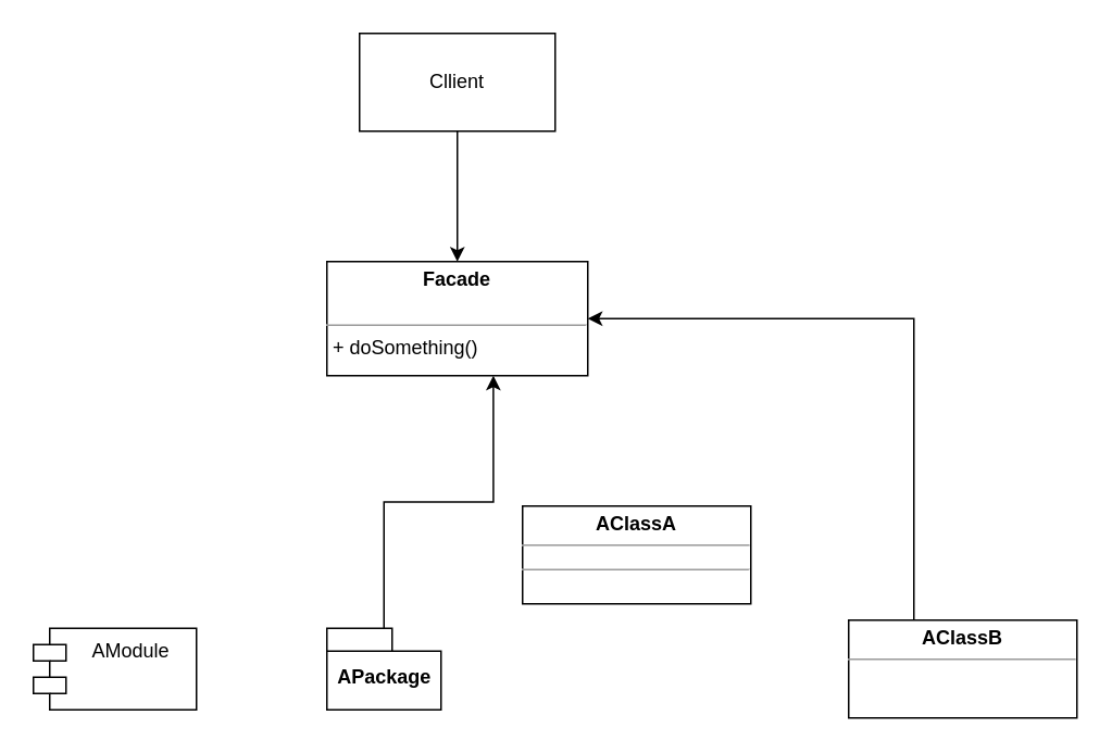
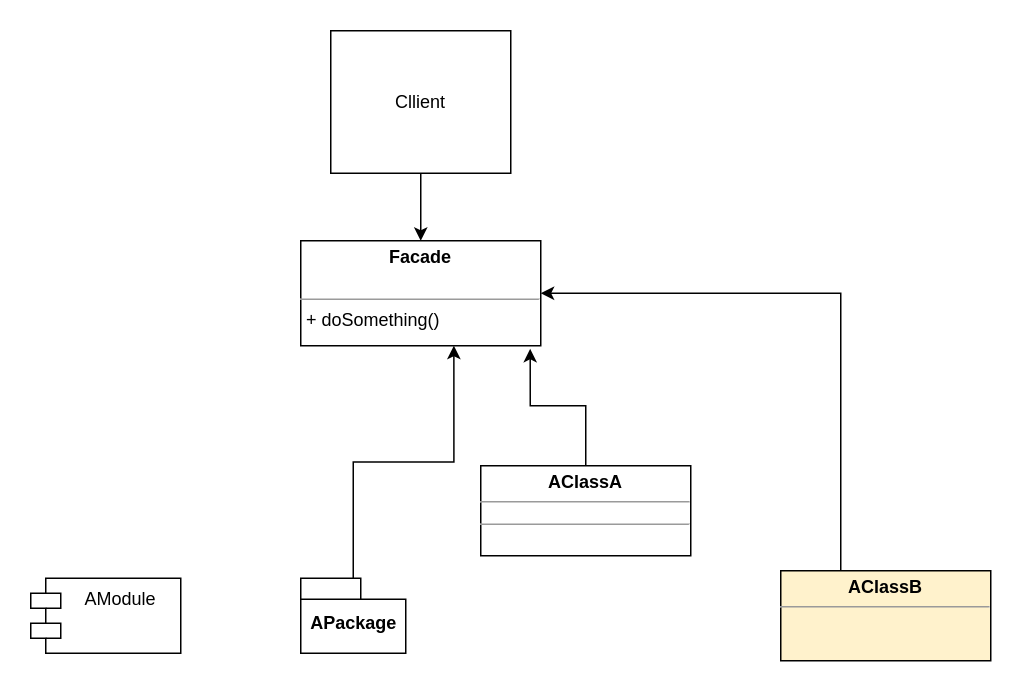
  <mxCell id="0" />
  <mxCell id="1" parent="0" />
  <mxCell id="2" value="" style="edgeStyle=orthogonalEdgeStyle;rounded=0;orthogonalLoop=1;jettySize=auto;html=1;" edge="1" parent="1" source="3" target="4"><mxGeometry relative="1" as="geometry" /></mxCell>
- <mxCell id="3" value="Cllient" style="rounded=0;whiteSpace=wrap;html=1;" vertex="1" parent="1"><mxGeometry x="220" y="20" width="120" height="60" as="geometry" /></mxCell>
+ <mxCell id="3" value="Cllient" style="rounded=0;whiteSpace=wrap;html=1;" vertex="1" parent="1"><mxGeometry x="220" y="20" width="120" height="95" as="geometry" /></mxCell>
  <mxCell id="4" value="&lt;p style=&quot;margin: 0px ; margin-top: 4px ; text-align: center&quot;&gt;&lt;b&gt;Facade&lt;/b&gt;&lt;/p&gt;&lt;p style=&quot;margin: 0px ; margin-left: 4px&quot;&gt;&lt;br&gt;&lt;/p&gt;&lt;hr size=&quot;1&quot;&gt;&lt;p style=&quot;margin: 0px ; margin-left: 4px&quot;&gt;+ doSomething()&lt;/p&gt;" style="verticalAlign=top;align=left;overflow=fill;fontSize=12;fontFamily=Helvetica;html=1;" vertex="1" parent="1"><mxGeometry x="200" y="160" width="160" height="70" as="geometry" /></mxCell>
  <mxCell id="5" value="AModule" style="shape=module;align=left;spacingLeft=20;align=center;verticalAlign=top;" vertex="1" parent="1"><mxGeometry x="20" y="385" width="100" height="50" as="geometry" /></mxCell>
  <mxCell id="6" style="edgeStyle=orthogonalEdgeStyle;rounded=0;orthogonalLoop=1;jettySize=auto;html=1;entryX=0.638;entryY=1;entryDx=0;entryDy=0;entryPerimeter=0;" edge="1" parent="1" source="7" target="4"><mxGeometry relative="1" as="geometry" /></mxCell>
  <mxCell id="7" value="APackage" style="shape=folder;fontStyle=1;spacingTop=10;tabWidth=40;tabHeight=14;tabPosition=left;html=1;" vertex="1" parent="1"><mxGeometry x="200" y="385" width="70" height="50" as="geometry" /></mxCell>
+ <mxCell id="8" style="edgeStyle=orthogonalEdgeStyle;rounded=0;orthogonalLoop=1;jettySize=auto;html=1;entryX=0.956;entryY=1.029;entryDx=0;entryDy=0;entryPerimeter=0;" edge="1" parent="1" source="9" target="4"><mxGeometry relative="1" as="geometry" /></mxCell>
  <mxCell id="9" value="&lt;p style=&quot;margin: 0px ; margin-top: 4px ; text-align: center&quot;&gt;&lt;b&gt;AClassA&lt;/b&gt;&lt;/p&gt;&lt;hr size=&quot;1&quot;&gt;&lt;div style=&quot;height: 2px&quot;&gt;&lt;/div&gt;&lt;hr size=&quot;1&quot;&gt;&lt;div style=&quot;height: 2px&quot;&gt;&lt;br&gt;&lt;/div&gt;" style="verticalAlign=top;align=left;overflow=fill;fontSize=12;fontFamily=Helvetica;html=1;" vertex="1" parent="1"><mxGeometry x="320" y="310" width="140" height="60" as="geometry" /></mxCell>
  <mxCell id="10" style="edgeStyle=orthogonalEdgeStyle;rounded=0;orthogonalLoop=1;jettySize=auto;html=1;entryX=1;entryY=0.5;entryDx=0;entryDy=0;" edge="1" parent="1" source="11" target="4"><mxGeometry relative="1" as="geometry"><Array as="points"><mxPoint x="560" y="195" /></Array></mxGeometry></mxCell>
- <mxCell id="11" value="&lt;p style=&quot;margin: 0px ; margin-top: 4px ; text-align: center&quot;&gt;&lt;b&gt;AClassB&lt;/b&gt;&lt;/p&gt;&lt;hr size=&quot;1&quot;&gt;&lt;div style=&quot;height: 2px&quot;&gt;&lt;br&gt;&lt;/div&gt;" style="verticalAlign=top;align=left;overflow=fill;fontSize=12;fontFamily=Helvetica;html=1;" vertex="1" parent="1"><mxGeometry x="520" y="380" width="140" height="60" as="geometry" /></mxCell>
+ <mxCell id="11" value="&lt;p style=&quot;margin: 0px ; margin-top: 4px ; text-align: center&quot;&gt;&lt;b&gt;AClassB&lt;/b&gt;&lt;/p&gt;&lt;hr size=&quot;1&quot;&gt;&lt;div style=&quot;height: 2px&quot;&gt;&lt;br&gt;&lt;/div&gt;" style="verticalAlign=top;align=left;overflow=fill;fontSize=12;fontFamily=Helvetica;html=1;fillColor=#fff2cc;" vertex="1" parent="1"><mxGeometry x="520" y="380" width="140" height="60" as="geometry" /></mxCell>
